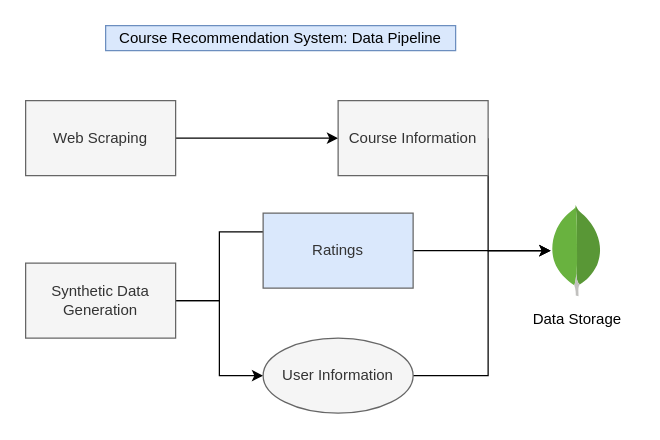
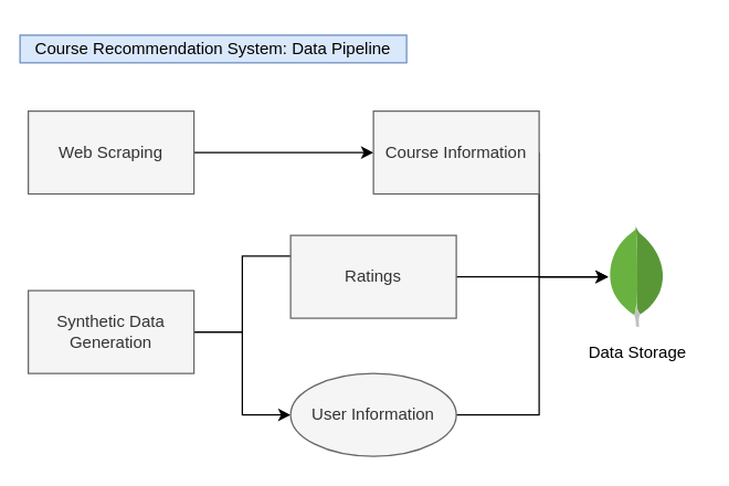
  <mxCell id="0" />
  <mxCell id="1" parent="0" />
  <mxCell id="2" value="" style="edgeStyle=orthogonalEdgeStyle;rounded=0;orthogonalLoop=1;jettySize=auto;html=1;" parent="1" source="3" target="12" edge="1"><mxGeometry relative="1" as="geometry" /></mxCell>
  <mxCell id="3" value="Web Scraping" style="rounded=0;whiteSpace=wrap;html=1;fillColor=#f5f5f5;strokeColor=#666666;fontColor=#333333;" parent="1" vertex="1"><mxGeometry x="20" y="80" width="120" height="60" as="geometry" /></mxCell>
  <mxCell id="4" value="" style="edgeStyle=orthogonalEdgeStyle;rounded=0;orthogonalLoop=1;jettySize=auto;html=1;" parent="1" source="6" target="8" edge="1"><mxGeometry relative="1" as="geometry" /></mxCell>
  <mxCell id="5" style="edgeStyle=orthogonalEdgeStyle;rounded=0;orthogonalLoop=1;jettySize=auto;html=1;entryX=0;entryY=0.25;entryDx=0;entryDy=0;endArrow=none;" parent="1" source="6" target="10" edge="1"><mxGeometry relative="1" as="geometry" /></mxCell>
  <mxCell id="6" value="Synthetic Data Generation" style="rounded=0;whiteSpace=wrap;html=1;fillColor=#f5f5f5;fontColor=#333333;strokeColor=#666666;" parent="1" vertex="1"><mxGeometry x="20" y="210" width="120" height="60" as="geometry" /></mxCell>
  <mxCell id="7" style="edgeStyle=orthogonalEdgeStyle;rounded=0;orthogonalLoop=1;jettySize=auto;html=1;" parent="1" source="8" target="13" edge="1"><mxGeometry relative="1" as="geometry"><mxPoint x="390" y="210" as="targetPoint" /><Array as="points"><mxPoint x="390" y="300" /><mxPoint x="390" y="200" /></Array></mxGeometry></mxCell>
  <mxCell id="8" value="User Information" style="ellipse;whiteSpace=wrap;html=1;fillColor=#f5f5f5;fontColor=#333333;strokeColor=#666666;gradientColor=none;" parent="1" vertex="1"><mxGeometry x="210" y="270" width="120" height="60" as="geometry" /></mxCell>
  <mxCell id="9" value="" style="edgeStyle=orthogonalEdgeStyle;rounded=0;orthogonalLoop=1;jettySize=auto;html=1;" parent="1" source="10" target="13" edge="1"><mxGeometry relative="1" as="geometry" /></mxCell>
- <mxCell id="10" value="Ratings" style="rounded=0;whiteSpace=wrap;html=1;fillColor=#dae8fc;fontColor=#333333;strokeColor=#666666;" parent="1" vertex="1"><mxGeometry x="210" y="170" width="120" height="60" as="geometry" /></mxCell>
+ <mxCell id="10" value="Ratings" style="rounded=0;whiteSpace=wrap;html=1;fillColor=#f5f5f5;fontColor=#333333;strokeColor=#666666;" parent="1" vertex="1"><mxGeometry x="210" y="170" width="120" height="60" as="geometry" /></mxCell>
  <mxCell id="11" style="edgeStyle=orthogonalEdgeStyle;rounded=0;orthogonalLoop=1;jettySize=auto;html=1;exitX=1;exitY=0.5;exitDx=0;exitDy=0;" parent="1" source="12" target="13" edge="1"><mxGeometry relative="1" as="geometry"><mxPoint x="420" y="200" as="targetPoint" /><Array as="points"><mxPoint x="390" y="110" /><mxPoint x="390" y="200" /></Array></mxGeometry></mxCell>
  <mxCell id="12" value="Course Information" style="rounded=0;whiteSpace=wrap;html=1;fillColor=#f5f5f5;fontColor=#333333;strokeColor=#666666;" parent="1" vertex="1"><mxGeometry x="270" y="80" width="120" height="60" as="geometry" /></mxCell>
  <mxCell id="13" value="" style="dashed=0;outlineConnect=0;html=1;align=center;labelPosition=center;verticalLabelPosition=bottom;verticalAlign=top;shape=mxgraph.weblogos.mongodb" parent="1" vertex="1"><mxGeometry x="440" y="163.45" width="41.2" height="73.1" as="geometry" /></mxCell>
- <mxCell id="14" value="Course Recommendation System: Data Pipeline" style="rounded=0;whiteSpace=wrap;html=1;fillColor=#dae8fc;strokeColor=#6c8ebf;" parent="1" vertex="1"><mxGeometry x="84" y="20" width="280" height="20" as="geometry" /></mxCell>
+ <mxCell id="14" value="Course Recommendation System: Data Pipeline" style="rounded=0;whiteSpace=wrap;html=1;fillColor=#dae8fc;strokeColor=#6c8ebf;" parent="1" vertex="1"><mxGeometry x="14" y="25" width="280" height="20" as="geometry" /></mxCell>
  <mxCell id="15" value="Data Storage" style="text;html=1;align=center;verticalAlign=middle;resizable=0;points=[];autosize=1;strokeColor=none;fillColor=none;" parent="1" vertex="1"><mxGeometry x="415.6" y="240" width="90" height="30" as="geometry" /></mxCell>
